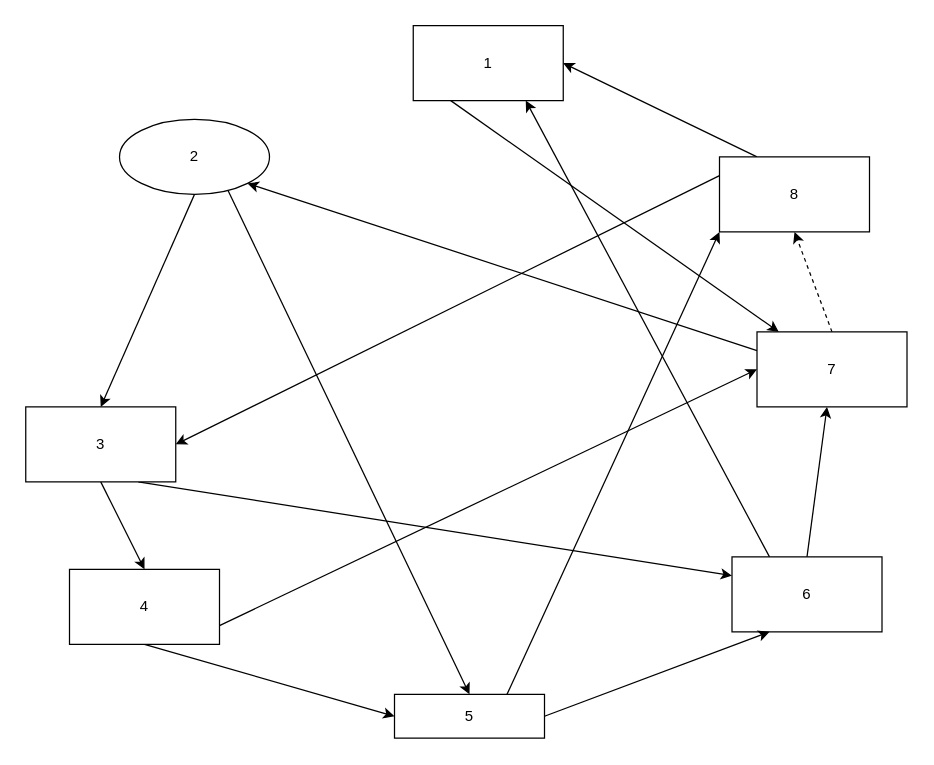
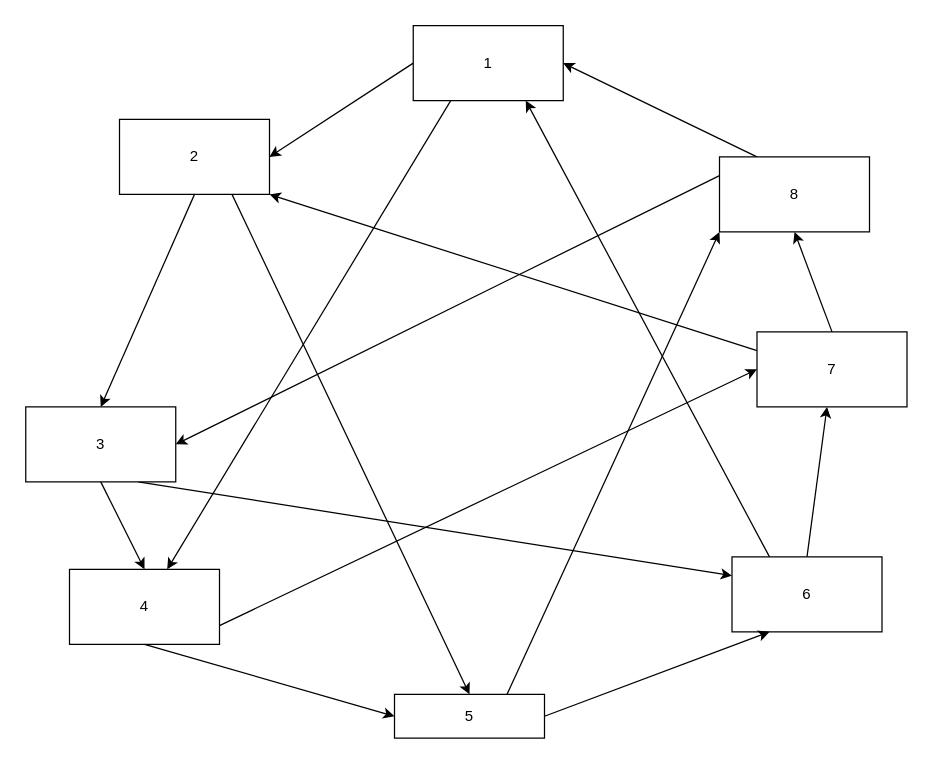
  <mxCell id="0" />
  <mxCell id="1" parent="0" />
- <mxCell id="3" style="edgeStyle=none;rounded=0;orthogonalLoop=1;jettySize=auto;html=1;exitX=0.25;exitY=1;exitDx=0;exitDy=0;" edge="1" parent="1" source="4" target="19"><mxGeometry relative="1" as="geometry" /></mxCell>
+ <mxCell id="2" style="edgeStyle=none;rounded=0;orthogonalLoop=1;jettySize=auto;html=1;exitX=0;exitY=0.5;exitDx=0;exitDy=0;entryX=1;entryY=0.5;entryDx=0;entryDy=0;" edge="1" parent="1" source="4" target="7"><mxGeometry relative="1" as="geometry" /></mxCell>
+ <mxCell id="3" style="edgeStyle=none;rounded=0;orthogonalLoop=1;jettySize=auto;html=1;exitX=0.25;exitY=1;exitDx=0;exitDy=0;" edge="1" parent="1" source="4" target="13"><mxGeometry relative="1" as="geometry" /></mxCell>
  <mxCell id="4" value="1" style="rounded=0;whiteSpace=wrap;html=1;" vertex="1" parent="1"><mxGeometry x="330" y="20" width="120" height="60" as="geometry" /></mxCell>
  <mxCell id="5" style="edgeStyle=none;rounded=0;orthogonalLoop=1;jettySize=auto;html=1;exitX=0.5;exitY=1;exitDx=0;exitDy=0;entryX=0.5;entryY=0;entryDx=0;entryDy=0;" edge="1" parent="1" source="7" target="10"><mxGeometry relative="1" as="geometry" /></mxCell>
  <mxCell id="6" style="edgeStyle=none;rounded=0;orthogonalLoop=1;jettySize=auto;html=1;exitX=0.75;exitY=1;exitDx=0;exitDy=0;entryX=0.5;entryY=0;entryDx=0;entryDy=0;" edge="1" parent="1" source="7" target="25"><mxGeometry relative="1" as="geometry" /></mxCell>
- <mxCell id="7" value="2" style="ellipse;whiteSpace=wrap;html=1;" vertex="1" parent="1"><mxGeometry x="95" y="95" width="120" height="60" as="geometry" /></mxCell>
+ <mxCell id="7" value="2" style="rounded=0;whiteSpace=wrap;html=1;" vertex="1" parent="1"><mxGeometry x="95" y="95" width="120" height="60" as="geometry" /></mxCell>
  <mxCell id="8" style="edgeStyle=none;rounded=0;orthogonalLoop=1;jettySize=auto;html=1;exitX=0.5;exitY=1;exitDx=0;exitDy=0;entryX=0.5;entryY=0;entryDx=0;entryDy=0;" edge="1" parent="1" source="10" target="13"><mxGeometry relative="1" as="geometry" /></mxCell>
  <mxCell id="9" style="edgeStyle=none;rounded=0;orthogonalLoop=1;jettySize=auto;html=1;exitX=0.75;exitY=1;exitDx=0;exitDy=0;entryX=0;entryY=0.25;entryDx=0;entryDy=0;" edge="1" parent="1" source="10" target="16"><mxGeometry relative="1" as="geometry" /></mxCell>
  <mxCell id="10" value="3" style="rounded=0;whiteSpace=wrap;html=1;" vertex="1" parent="1"><mxGeometry x="20" y="325" width="120" height="60" as="geometry" /></mxCell>
  <mxCell id="11" style="edgeStyle=none;rounded=0;orthogonalLoop=1;jettySize=auto;html=1;exitX=0.5;exitY=1;exitDx=0;exitDy=0;entryX=0;entryY=0.5;entryDx=0;entryDy=0;" edge="1" parent="1" source="13" target="25"><mxGeometry relative="1" as="geometry" /></mxCell>
  <mxCell id="12" style="edgeStyle=none;rounded=0;orthogonalLoop=1;jettySize=auto;html=1;exitX=1;exitY=0.75;exitDx=0;exitDy=0;entryX=0;entryY=0.5;entryDx=0;entryDy=0;" edge="1" parent="1" source="13" target="19"><mxGeometry relative="1" as="geometry" /></mxCell>
  <mxCell id="13" value="4" style="rounded=0;whiteSpace=wrap;html=1;" vertex="1" parent="1"><mxGeometry x="55" y="455" width="120" height="60" as="geometry" /></mxCell>
  <mxCell id="14" style="edgeStyle=none;rounded=0;orthogonalLoop=1;jettySize=auto;html=1;exitX=0.5;exitY=0;exitDx=0;exitDy=0;" edge="1" parent="1" source="16" target="19"><mxGeometry relative="1" as="geometry" /></mxCell>
  <mxCell id="15" style="edgeStyle=none;rounded=0;orthogonalLoop=1;jettySize=auto;html=1;exitX=0.25;exitY=0;exitDx=0;exitDy=0;entryX=0.75;entryY=1;entryDx=0;entryDy=0;" edge="1" parent="1" source="16" target="4"><mxGeometry relative="1" as="geometry" /></mxCell>
  <mxCell id="16" value="6" style="rounded=0;whiteSpace=wrap;html=1;" vertex="1" parent="1"><mxGeometry x="585" y="445" width="120" height="60" as="geometry" /></mxCell>
- <mxCell id="17" style="edgeStyle=none;rounded=0;orthogonalLoop=1;jettySize=auto;html=1;exitX=0.5;exitY=0;exitDx=0;exitDy=0;entryX=0.5;entryY=1;entryDx=0;entryDy=0;dashed=1;" edge="1" parent="1" source="19" target="22"><mxGeometry relative="1" as="geometry" /></mxCell>
+ <mxCell id="17" style="edgeStyle=none;rounded=0;orthogonalLoop=1;jettySize=auto;html=1;exitX=0.5;exitY=0;exitDx=0;exitDy=0;entryX=0.5;entryY=1;entryDx=0;entryDy=0;" edge="1" parent="1" source="19" target="22"><mxGeometry relative="1" as="geometry" /></mxCell>
  <mxCell id="18" style="edgeStyle=none;rounded=0;orthogonalLoop=1;jettySize=auto;html=1;exitX=0;exitY=0.25;exitDx=0;exitDy=0;entryX=1;entryY=1;entryDx=0;entryDy=0;" edge="1" parent="1" source="19" target="7"><mxGeometry relative="1" as="geometry" /></mxCell>
  <mxCell id="19" value="7" style="rounded=0;whiteSpace=wrap;html=1;" vertex="1" parent="1"><mxGeometry x="605" y="265" width="120" height="60" as="geometry" /></mxCell>
  <mxCell id="20" style="edgeStyle=none;rounded=0;orthogonalLoop=1;jettySize=auto;html=1;exitX=0.25;exitY=0;exitDx=0;exitDy=0;entryX=1;entryY=0.5;entryDx=0;entryDy=0;" edge="1" parent="1" source="22" target="4"><mxGeometry relative="1" as="geometry" /></mxCell>
  <mxCell id="21" style="edgeStyle=none;rounded=0;orthogonalLoop=1;jettySize=auto;html=1;exitX=0;exitY=0.25;exitDx=0;exitDy=0;entryX=1;entryY=0.5;entryDx=0;entryDy=0;" edge="1" parent="1" source="22" target="10"><mxGeometry relative="1" as="geometry" /></mxCell>
  <mxCell id="22" value="8" style="rounded=0;whiteSpace=wrap;html=1;" vertex="1" parent="1"><mxGeometry x="575" y="125" width="120" height="60" as="geometry" /></mxCell>
  <mxCell id="23" style="edgeStyle=none;rounded=0;orthogonalLoop=1;jettySize=auto;html=1;exitX=1;exitY=0.5;exitDx=0;exitDy=0;entryX=0.25;entryY=1;entryDx=0;entryDy=0;" edge="1" parent="1" source="25" target="16"><mxGeometry relative="1" as="geometry" /></mxCell>
  <mxCell id="24" style="edgeStyle=none;rounded=0;orthogonalLoop=1;jettySize=auto;html=1;exitX=0.75;exitY=0;exitDx=0;exitDy=0;entryX=0;entryY=1;entryDx=0;entryDy=0;" edge="1" parent="1" source="25" target="22"><mxGeometry relative="1" as="geometry" /></mxCell>
  <mxCell id="25" value="5" style="rounded=0;whiteSpace=wrap;html=1;" vertex="1" parent="1"><mxGeometry x="315" y="555" width="120" height="35" as="geometry" /></mxCell>
